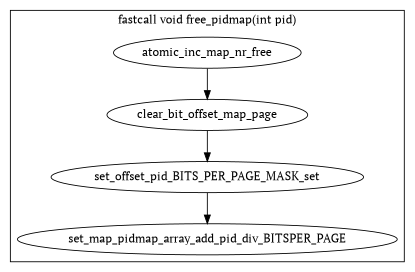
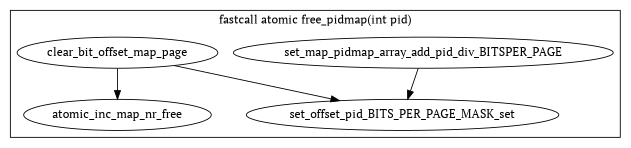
  digraph {
    fontname="PT Serif"
    node [fontname="PT Serif"]
    edge [fontname="PT Serif"]
    n1 [label=set_map_pidmap_array_add_pid_div_BITSPER_PAGE]
    n2 [label=set_offset_pid_BITS_PER_PAGE_MASK_set]
    n3 [label=clear_bit_offset_map_page]
    n4 [label=atomic_inc_map_nr_free]
    subgraph cluster_1 {
-     label="fastcall void free_pidmap(int pid)"
+     label="fastcall atomic free_pidmap(int pid)"
      n1
      n2
      n3
      n4
    }
-   n2 -> n1
+   n1 -> n2
    n3 -> n2
-   n4 -> n3
+   n3 -> n4
  }
